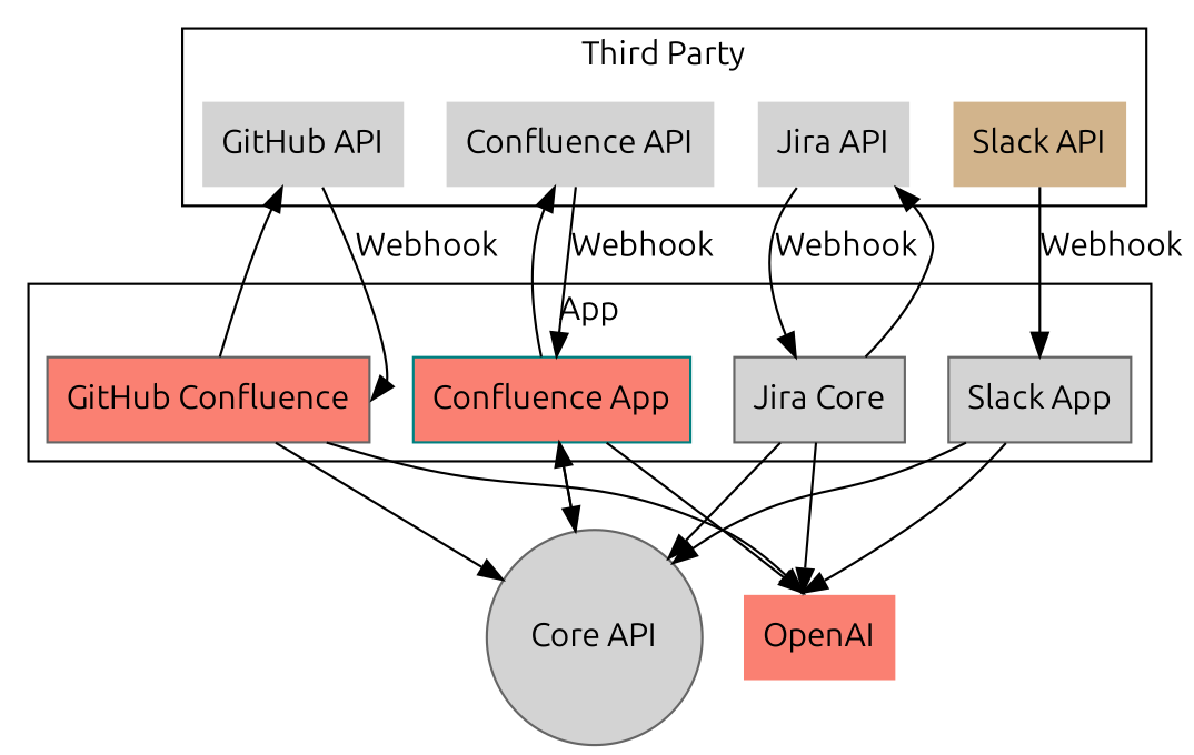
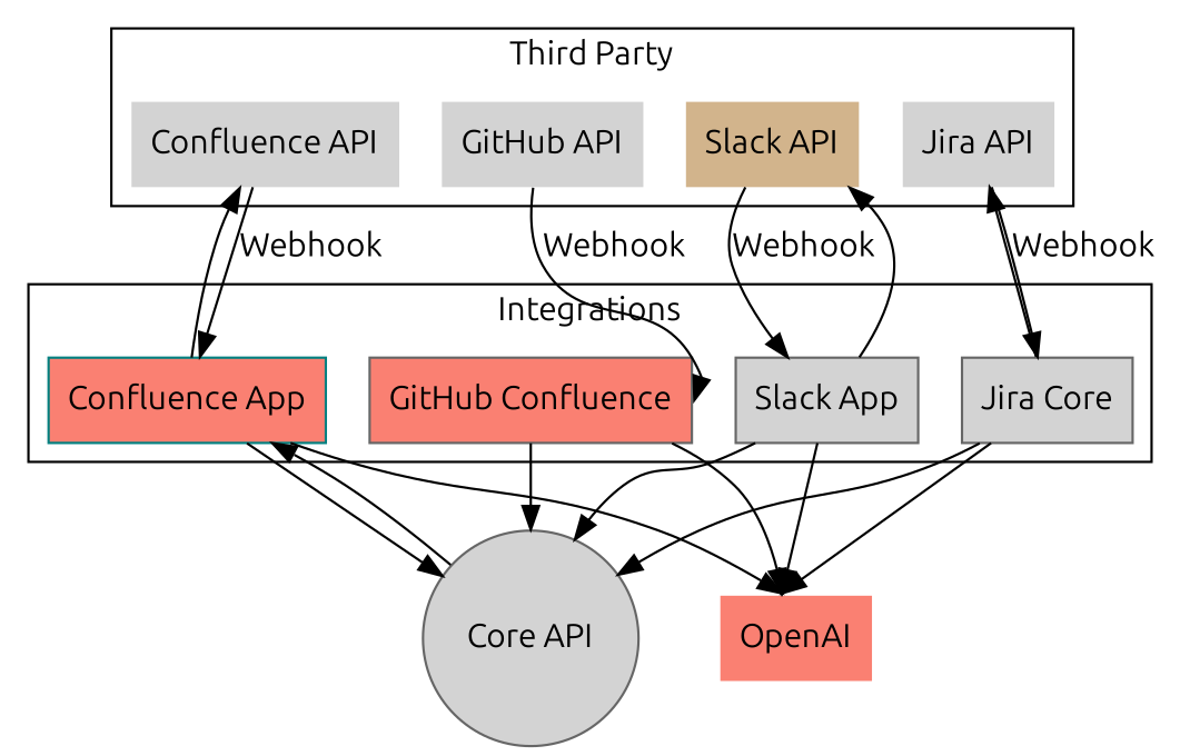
  digraph {
    fontname=Ubuntu
    normalize=true
    node [color=gray40 fillcolor=lightgrey fontname=Ubuntu shape=none style=filled]
    edge [fontname=Ubuntu]
    n1 [fillcolor=salmon label="GitHub Confluence" shape=box]
    n2 [label="Jira Core" shape=box]
    "Slack App" [shape=box]
    "Confluence App" [color=teal fillcolor=salmon shape=box]
    "GitHub API"
    "Confluence API" [color=teal]
    "Jira API"
    "Slack API" [color=teal fillcolor=tan]
    "Core API" [root=true shape=circle]
    OpenAI [fillcolor=salmon]
    subgraph cluster_1 {
-     label=App
+     label=Integrations
      n1
      n2
      "Slack App"
      "Confluence App"
    }
    subgraph cluster_2 {
      label="Third Party"
      "GitHub API"
      "Confluence API"
      "Jira API"
      "Slack API"
    }
-   n1 -> "GitHub API"
    n1 -> "Core API"
    n1 -> OpenAI [samehead=OpenAI]
    n2 -> "Jira API"
    n2 -> "Core API"
    n2 -> OpenAI [samehead=OpenAI]
+   "Slack App" -> "Slack API"
    "Slack App" -> "Core API"
    "Slack App" -> OpenAI [samehead=OpenAI]
    "Confluence App" -> "Confluence API"
    "Confluence App" -> "Core API"
    "Confluence App" -> OpenAI [samehead=OpenAI]
    "GitHub API" -> n1 [headport=e label=Webhook]
    "Confluence API" -> "Confluence App" [label=Webhook]
    "Jira API" -> n2 [label=Webhook]
    "Slack API" -> "Slack App" [label=Webhook]
    "Core API" -> "Confluence App"
  }
